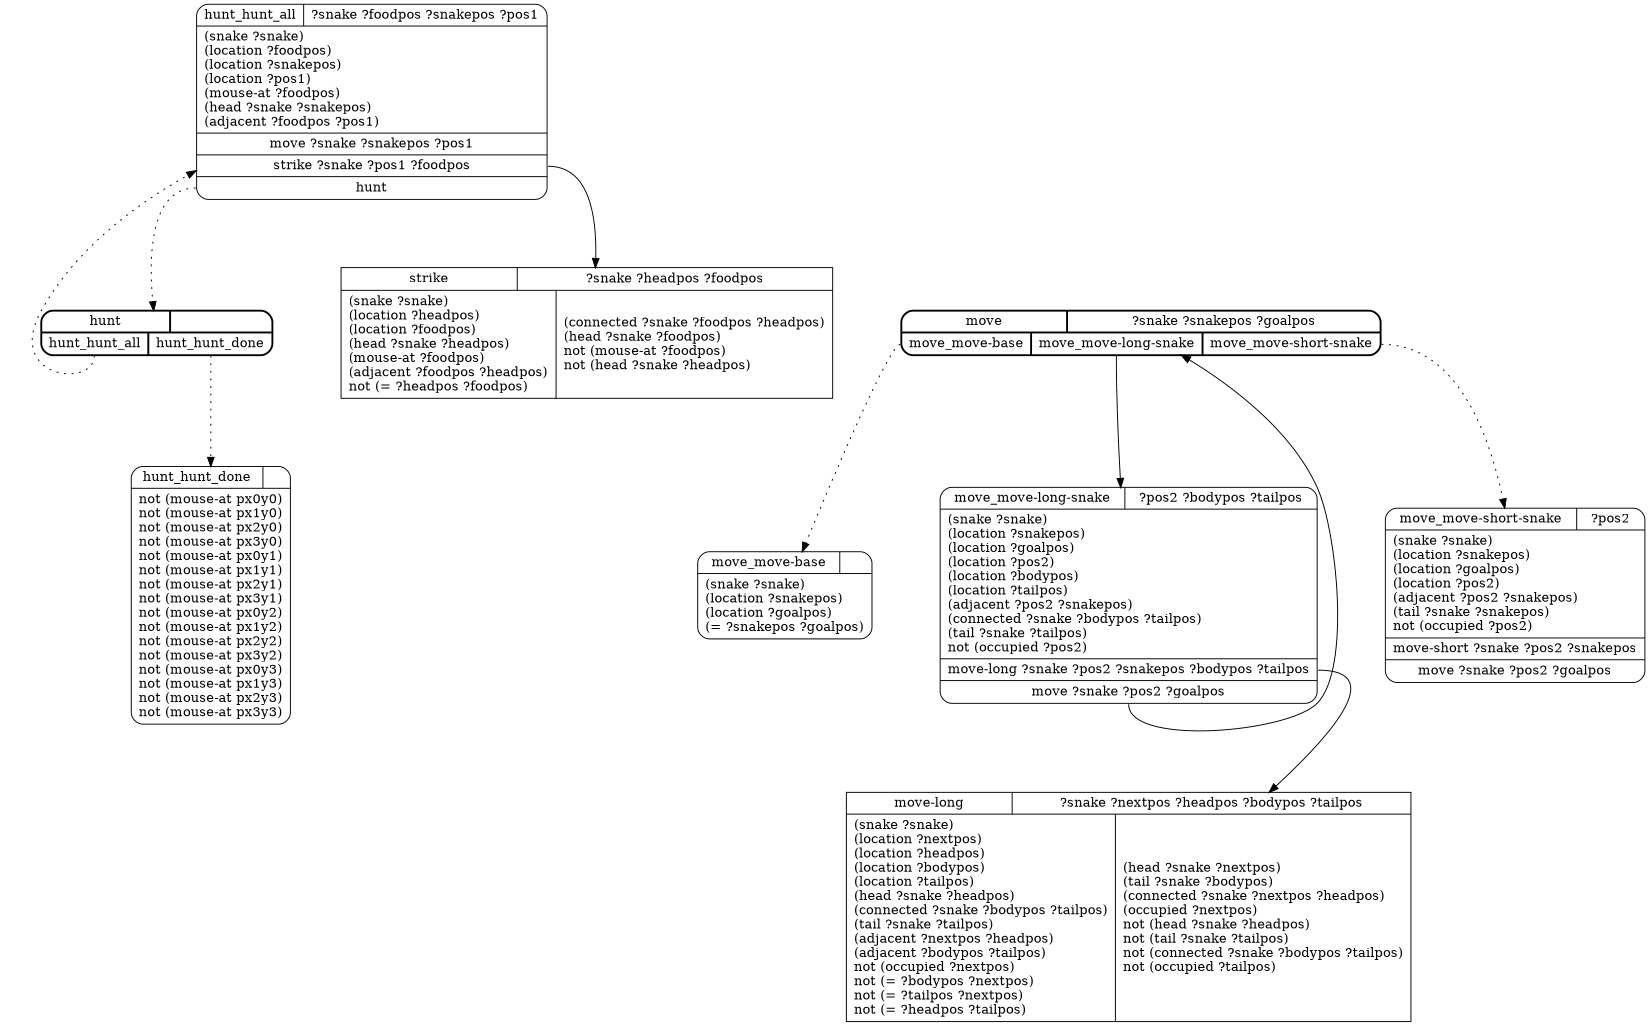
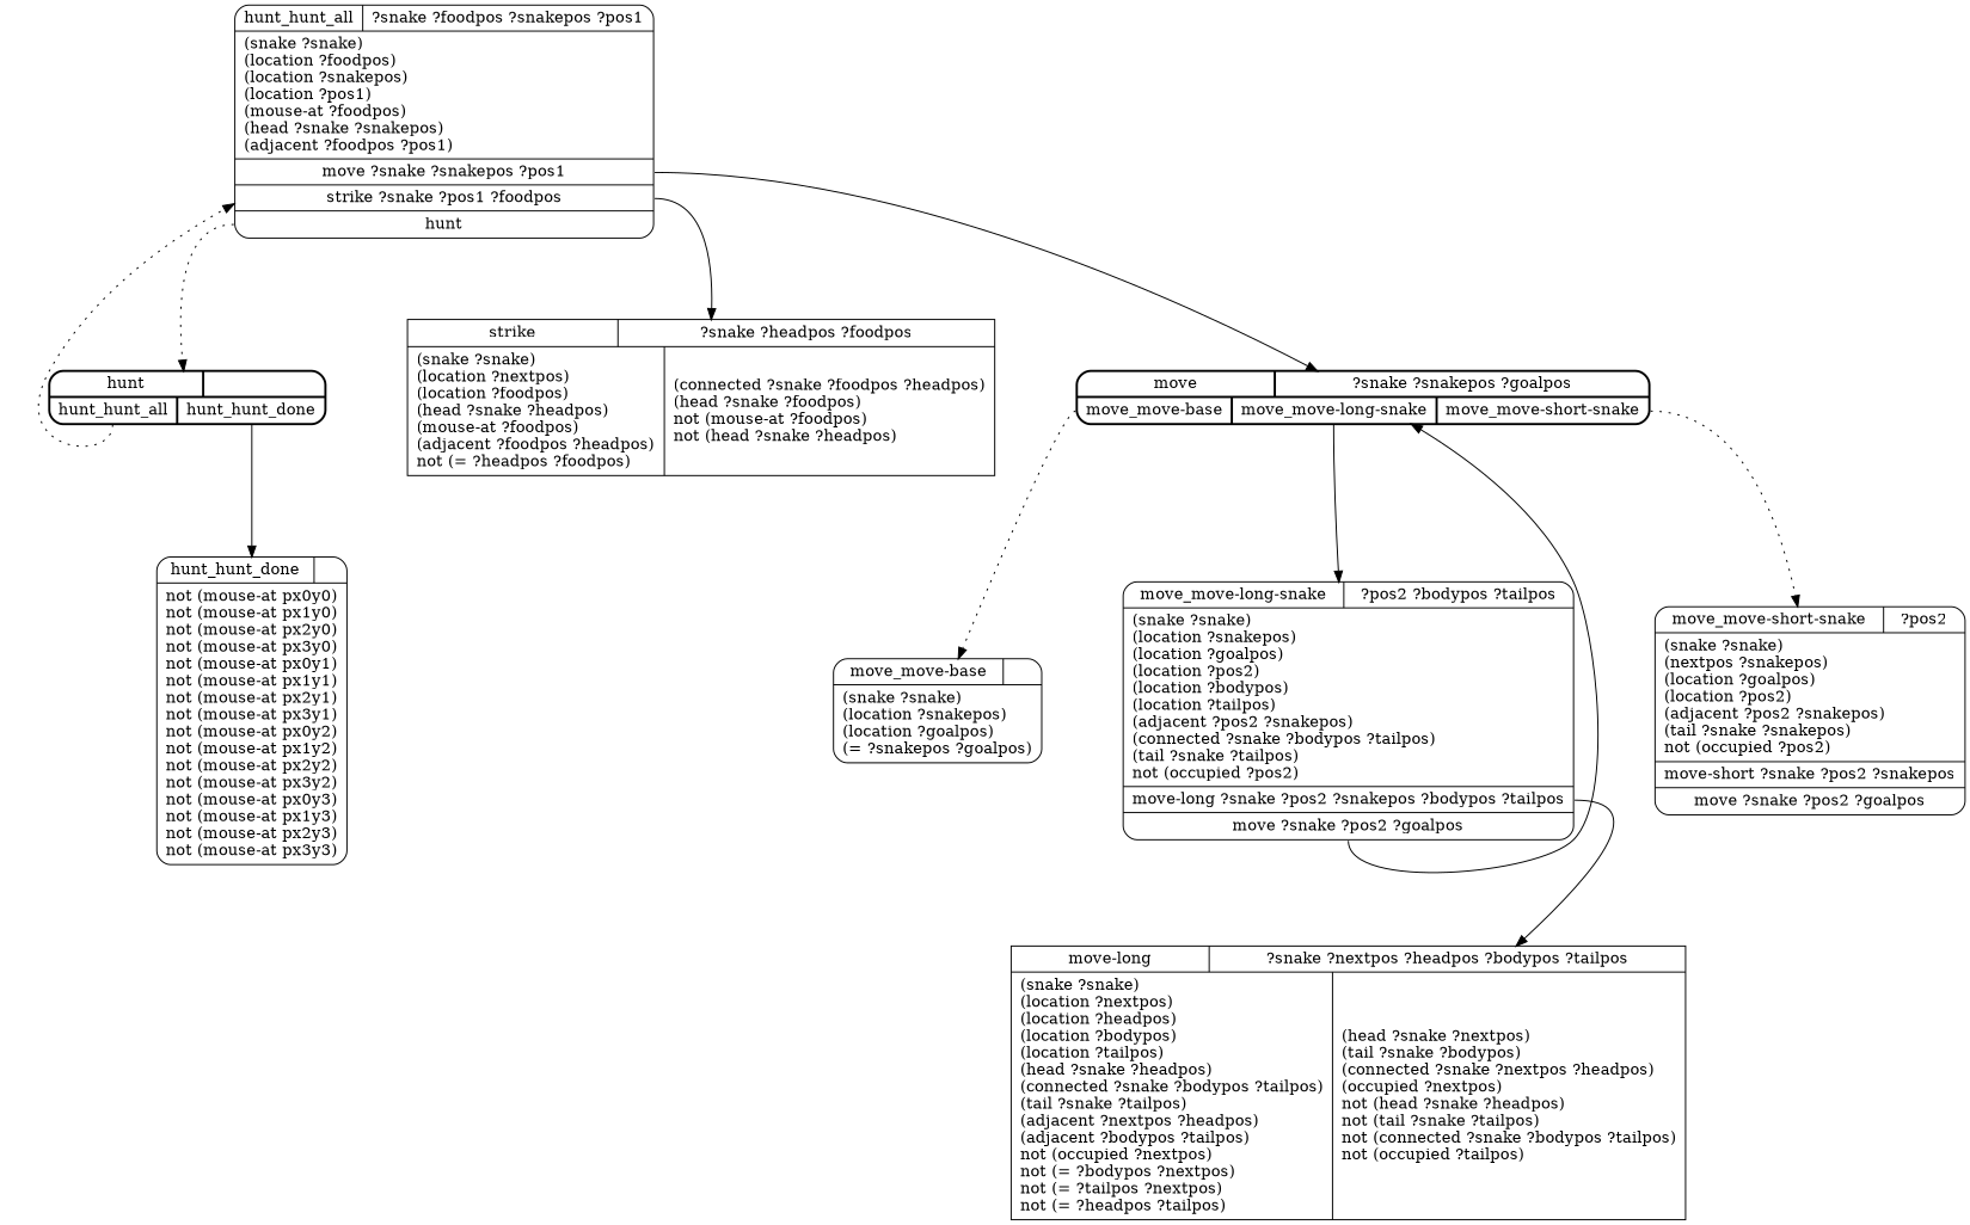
  digraph {
    nodesep=1
    ranksep=1
    node [shape=Mrecord]
    edge [style=dotted tailport=n0]
-   n1 [label="{{strike|?snake ?headpos ?foodpos}|{(snake ?snake)\l(location ?headpos)\l(location ?foodpos)\l(head ?snake ?headpos)\l(mouse-at ?foodpos)\l(adjacent ?foodpos ?headpos)\lnot (= ?headpos ?foodpos)\l|(connected ?snake ?foodpos ?headpos)\l(head ?snake ?foodpos)\lnot (mouse-at ?foodpos)\lnot (head ?snake ?headpos)\l}}" shape=record]
+   n1 [label="{{strike|?snake ?headpos ?foodpos}|{(snake ?snake)\l(location ?nextpos)\l(location ?foodpos)\l(head ?snake ?headpos)\l(mouse-at ?foodpos)\l(adjacent ?foodpos ?headpos)\lnot (= ?headpos ?foodpos)\l|(connected ?snake ?foodpos ?headpos)\l(head ?snake ?foodpos)\lnot (mouse-at ?foodpos)\lnot (head ?snake ?headpos)\l}}" shape=record]
    n2 [label="{{move-long|?snake ?nextpos ?headpos ?bodypos ?tailpos}|{(snake ?snake)\l(location ?nextpos)\l(location ?headpos)\l(location ?bodypos)\l(location ?tailpos)\l(head ?snake ?headpos)\l(connected ?snake ?bodypos ?tailpos)\l(tail ?snake ?tailpos)\l(adjacent ?nextpos ?headpos)\l(adjacent ?bodypos ?tailpos)\lnot (occupied ?nextpos)\lnot (= ?bodypos ?nextpos)\lnot (= ?tailpos ?nextpos)\lnot (= ?headpos ?tailpos)\l|(head ?snake ?nextpos)\l(tail ?snake ?bodypos)\l(connected ?snake ?nextpos ?headpos)\l(occupied ?nextpos)\lnot (head ?snake ?headpos)\lnot (tail ?snake ?tailpos)\lnot (connected ?snake ?bodypos ?tailpos)\lnot (occupied ?tailpos)\l}}" shape=record]
    n3 [label="{{hunt|}|{<n0>hunt_hunt_all|<n1>hunt_hunt_done}}" style=bold]
    n4 [label="{{hunt_hunt_all|?snake ?foodpos ?snakepos ?pos1}|(snake ?snake)\l(location ?foodpos)\l(location ?snakepos)\l(location ?pos1)\l(mouse-at ?foodpos)\l(head ?snake ?snakepos)\l(adjacent ?foodpos ?pos1)\l|<n0>move ?snake ?snakepos ?pos1|<n1>strike ?snake ?pos1 ?foodpos|<n2>hunt}"]
    n5 [label="{{hunt_hunt_done|}|not (mouse-at px0y0)\lnot (mouse-at px1y0)\lnot (mouse-at px2y0)\lnot (mouse-at px3y0)\lnot (mouse-at px0y1)\lnot (mouse-at px1y1)\lnot (mouse-at px2y1)\lnot (mouse-at px3y1)\lnot (mouse-at px0y2)\lnot (mouse-at px1y2)\lnot (mouse-at px2y2)\lnot (mouse-at px3y2)\lnot (mouse-at px0y3)\lnot (mouse-at px1y3)\lnot (mouse-at px2y3)\lnot (mouse-at px3y3)\l}"]
    n6 [label="{{move|?snake ?snakepos ?goalpos}|{<n0>move_move-base|<n1>move_move-long-snake|<n2>move_move-short-snake}}" style=bold]
    n7 [label="{{move_move-base|}|(snake ?snake)\l(location ?snakepos)\l(location ?goalpos)\l(= ?snakepos ?goalpos)\l}"]
    n8 [label="{{move_move-long-snake|?pos2 ?bodypos ?tailpos}|(snake ?snake)\l(location ?snakepos)\l(location ?goalpos)\l(location ?pos2)\l(location ?bodypos)\l(location ?tailpos)\l(adjacent ?pos2 ?snakepos)\l(connected ?snake ?bodypos ?tailpos)\l(tail ?snake ?tailpos)\lnot (occupied ?pos2)\l|<n0>move-long ?snake ?pos2 ?snakepos ?bodypos ?tailpos|<n1>move ?snake ?pos2 ?goalpos}"]
-   n9 [label="{{move_move-short-snake|?pos2}|(snake ?snake)\l(location ?snakepos)\l(location ?goalpos)\l(location ?pos2)\l(adjacent ?pos2 ?snakepos)\l(tail ?snake ?snakepos)\lnot (occupied ?pos2)\l|<n0>move-short ?snake ?pos2 ?snakepos|<n1>move ?snake ?pos2 ?goalpos}"]
+   n9 [label="{{move_move-short-snake|?pos2}|(snake ?snake)\l(nextpos ?snakepos)\l(location ?goalpos)\l(location ?pos2)\l(adjacent ?pos2 ?snakepos)\l(tail ?snake ?snakepos)\lnot (occupied ?pos2)\l|<n0>move-short ?snake ?pos2 ?snakepos|<n1>move ?snake ?pos2 ?goalpos}"]
    n3 -> n4
-   n3 -> n5 [tailport=n1]
+   n3 -> n5 [style=solid tailport=n1]
    n4 -> n1 [tailport=n1 style=""]
    n4 -> n3 [tailport=n2]
+   n4 -> n6 [style=""]
    n6 -> n7
    n6 -> n8 [style=solid tailport=n1]
    n6 -> n9 [tailport=n2]
    n8 -> n2 [style=""]
    n8 -> n6 [tailport=n1 style=""]
  }
